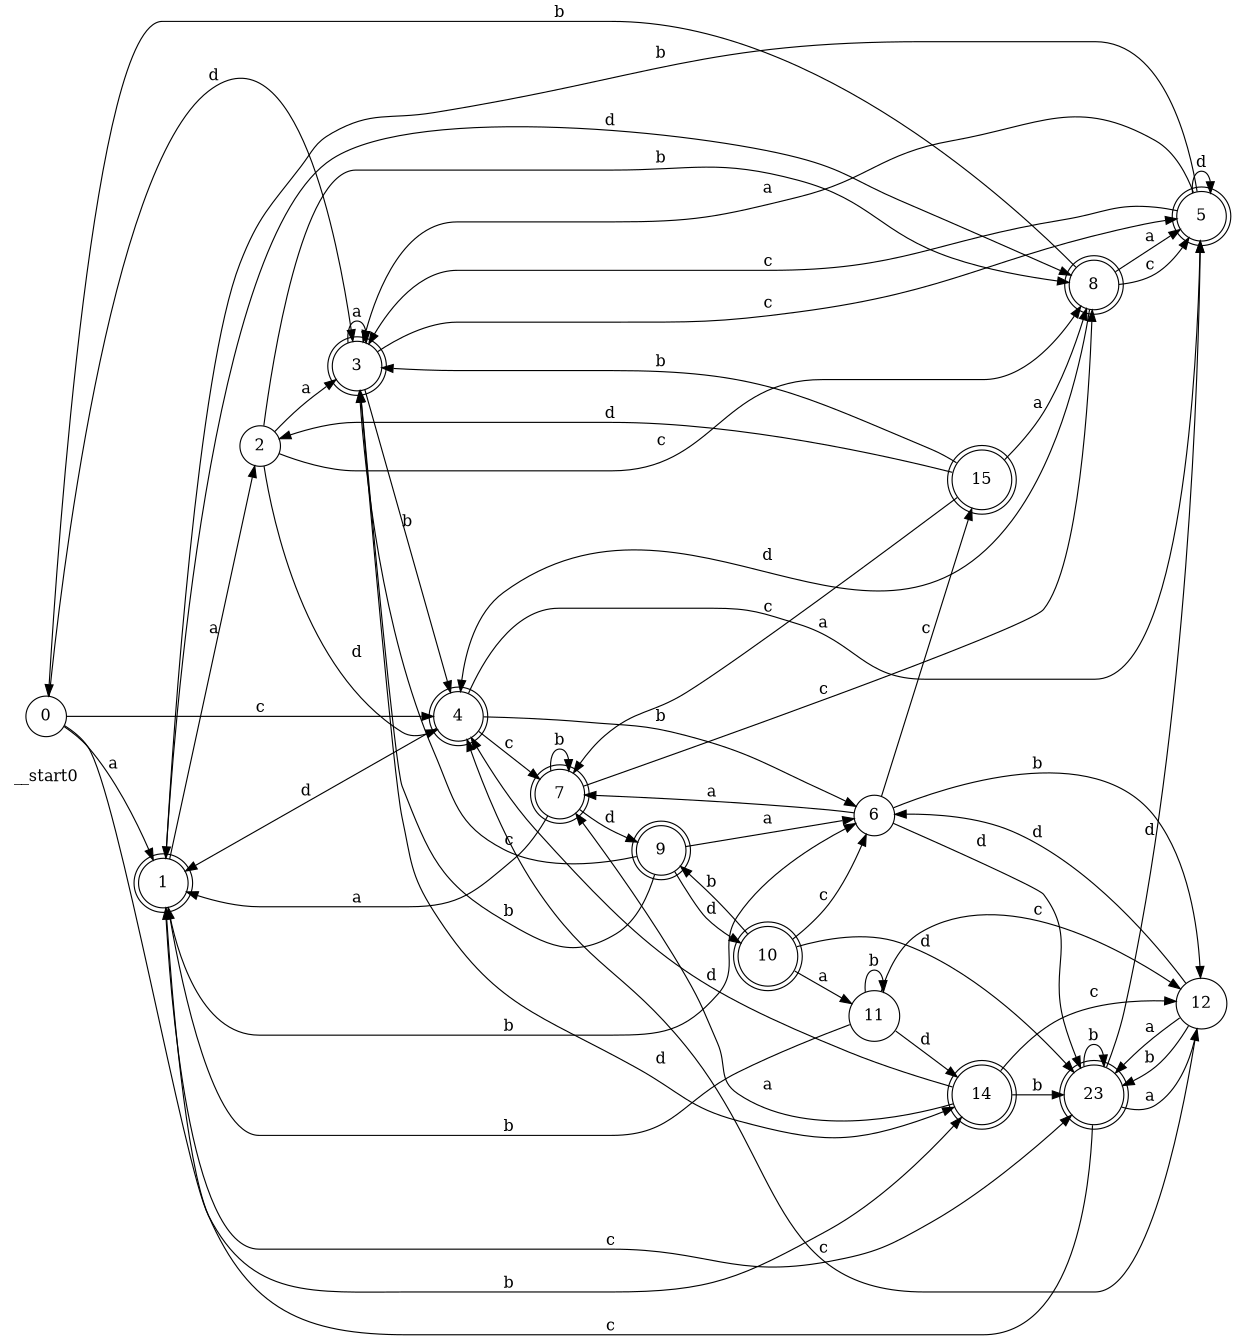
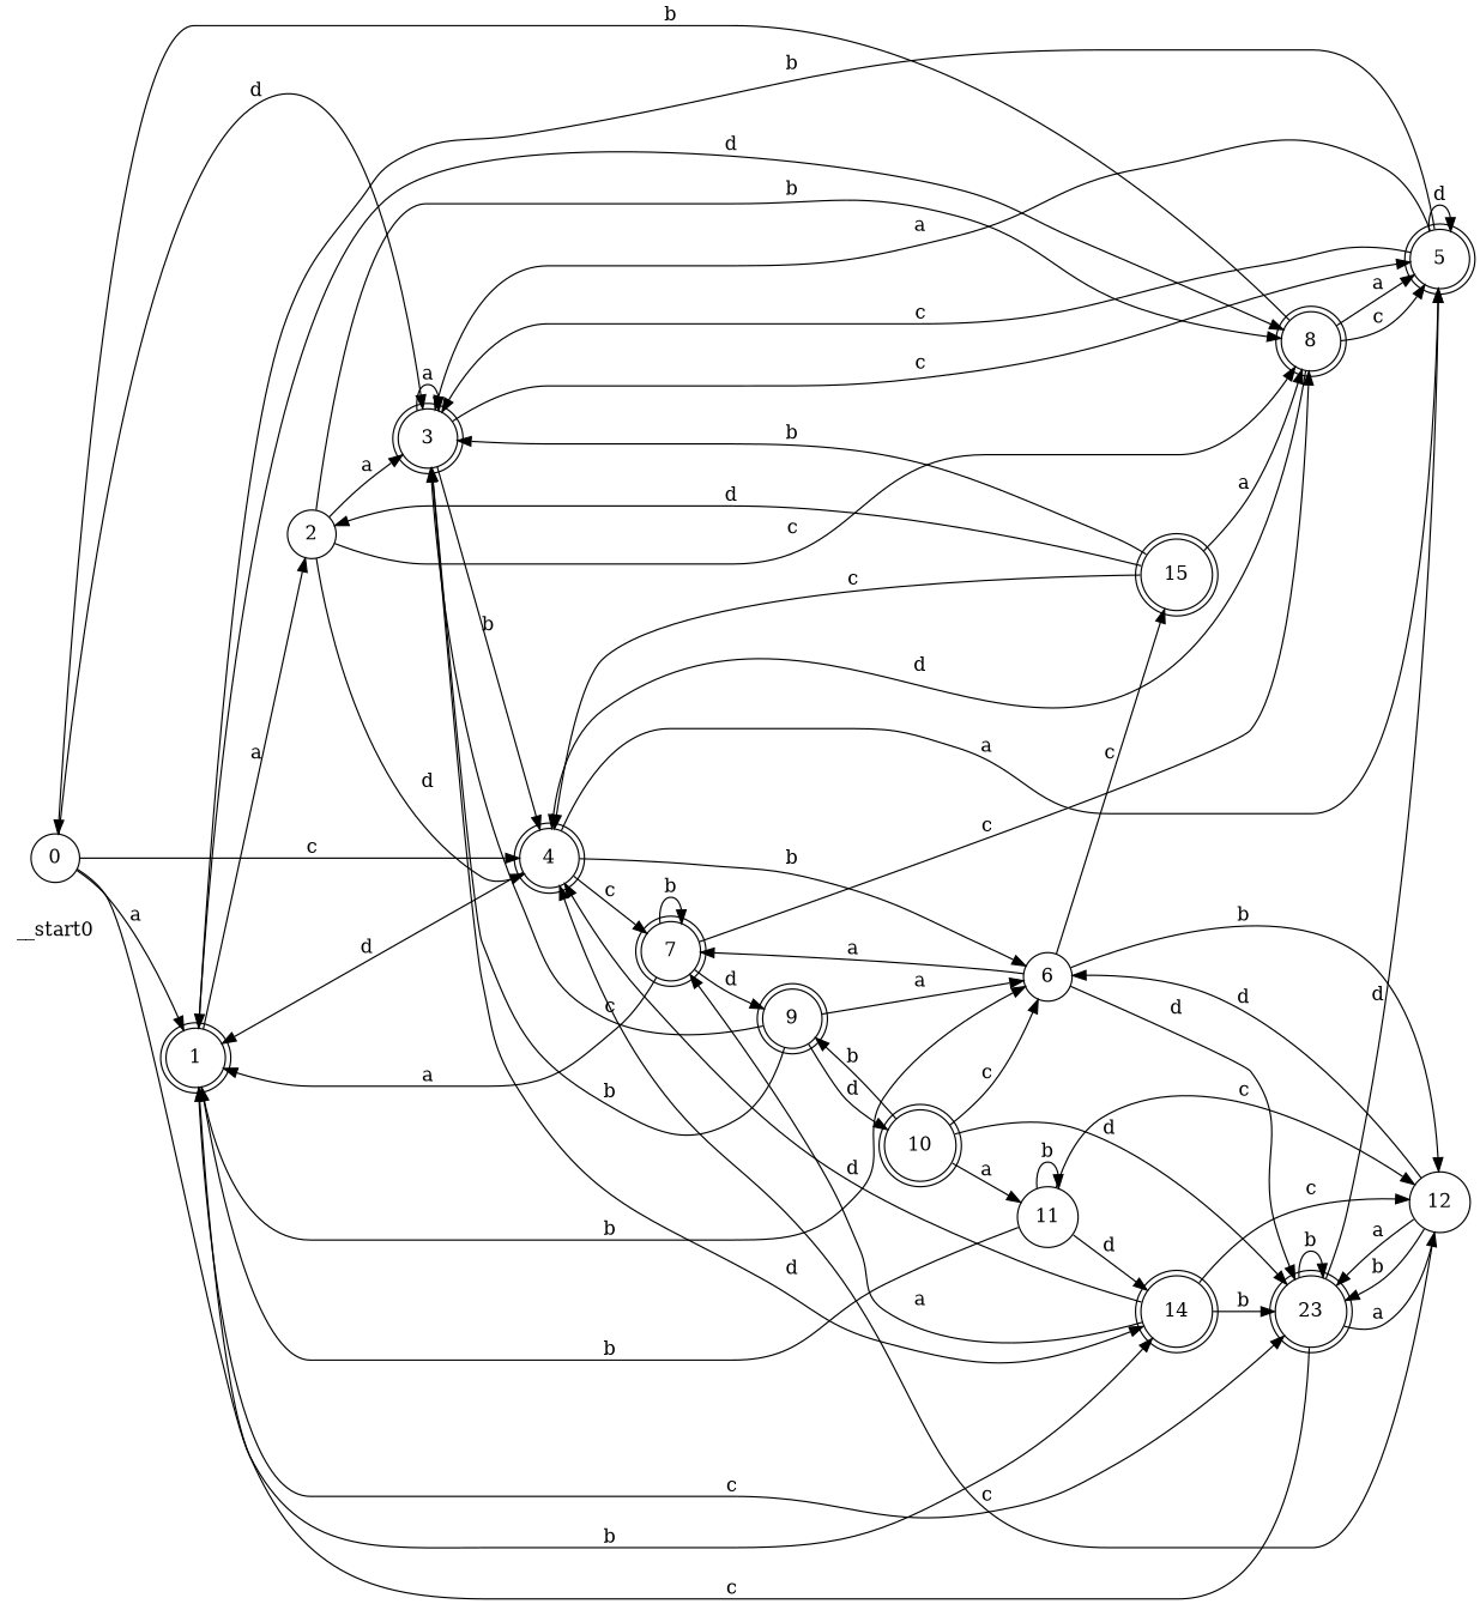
  digraph {
    rankdir=LR
    node [shape=doublecircle color=black fillcolor=white style="rounded,filled"]
    __start0 [shape=none color="" fillcolor="" style=""]
    n2 [label=0 shape=circle style=filled]
    n3 [label=1]
    n4 [label=3]
    n5 [label=4]
    n6 [label=14]
    n7 [label=2 shape=circle style=filled]
    n8 [label=6 shape=circle style=filled]
    n9 [label=8]
    n10 [label=23]
    n11 [label=5]
    n12 [label=7]
    n13 [label=12 shape=circle style=filled]
    n14 [label=15]
    n15 [label=9]
    n16 [label=10]
    n17 [label=11 shape=circle style=filled]
    n2 -> n3 [label=a]
    n2 -> n4 [label=d]
    n2 -> n5 [label=c]
    n2 -> n6 [label=b]
    n3 -> n7 [label=a]
    n3 -> n8 [label=b]
    n3 -> n9 [label=d]
    n3 -> n10 [label=c]
    n4 -> n4 [label=a]
    n4 -> n5 [label=b]
    n4 -> n6 [label=d]
    n4 -> n11 [label=c]
    n5 -> n3 [label=d]
    n5 -> n8 [label=b]
    n5 -> n11 [label=a]
    n5 -> n12 [label=c]
    n6 -> n5 [label=d]
    n6 -> n10 [label=b]
    n6 -> n12 [label=a]
    n6 -> n13 [label=c]
    n7 -> n4 [label=a]
    n7 -> n5 [label=d]
    n7 -> n9 [label=b]
    n7 -> n9 [label=c]
    n8 -> n10 [label=d]
    n8 -> n12 [label=a]
    n8 -> n13 [label=b]
    n8 -> n14 [label=c]
    n9 -> n2 [label=b]
    n9 -> n5 [label=d]
    n9 -> n11 [label=a]
    n9 -> n11 [label=c]
    n10 -> n3 [label=c]
    n10 -> n10 [label=b]
    n10 -> n11 [label=d]
    n10 -> n13 [label=a]
    n11 -> n3 [label=b]
    n11 -> n4 [label=a]
    n11 -> n4 [label=c]
    n11 -> n11 [label=d]
    n12 -> n3 [label=a]
    n12 -> n9 [label=c]
    n12 -> n12 [label=b]
    n12 -> n15 [label=d]
    n13 -> n5 [label=c]
    n13 -> n8 [label=d]
    n13 -> n10 [label=a]
    n13 -> n10 [label=b]
    n14 -> n4 [label=b]
    n14 -> n7 [label=d]
    n14 -> n9 [label=a]
-   n14 -> n12 [label=c]
+   n14 -> n5 [label=c]
    n15 -> n4 [label=b]
    n15 -> n4 [label=c]
    n15 -> n8 [label=a]
    n15 -> n16 [label=d]
    n16 -> n8 [label=c]
    n16 -> n10 [label=d]
    n16 -> n15 [label=b]
    n16 -> n17 [label=a]
    n17 -> n3 [label=b]
    n17 -> n6 [label=d]
    n17 -> n13 [label=c]
    n17 -> n17 [label=b]
  }
